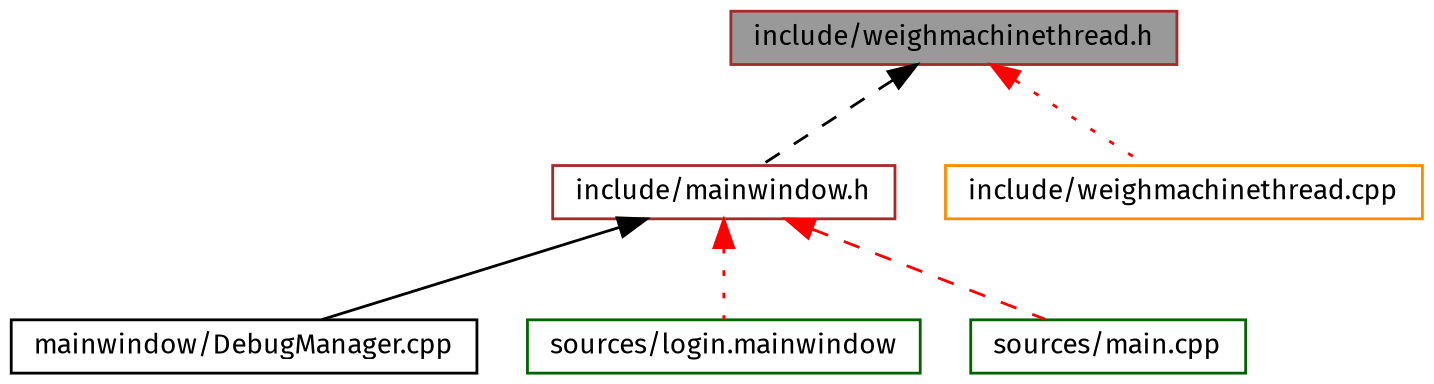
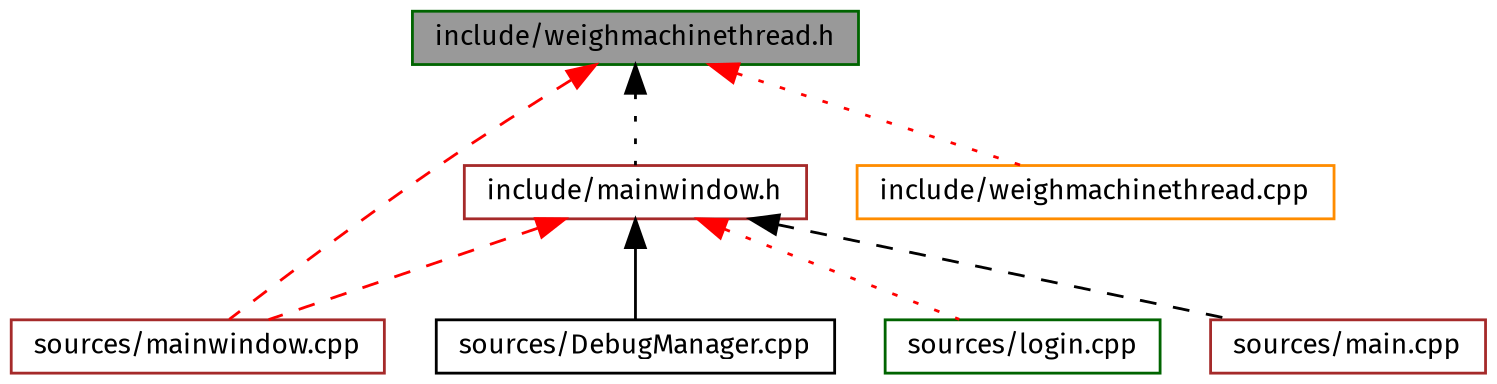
  digraph {
    fontname="Fira Sans"
    node [color=brown fillcolor=white fontname="Fira Sans" fontsize=10 shape=box style=filled]
    edge [color=red dir=back fontname="Fira Sans" fontsize=10 labelfontname=Helvetica labelfontsize=10 style=dashed]
-   n1 [fillcolor=grey60 fontcolor=black height=0.2 label="include/weighmachinethread.h" width=0.4]
+   n1 [color=darkgreen fillcolor=grey60 fontcolor=black height=0.2 label="include/weighmachinethread.h" width=0.4]
    n2 [height=0.2 label="include/mainwindow.h" width=0.4]
+   n3 [height=0.2 label="sources/mainwindow.cpp" width=0.4]
    n4 [color=darkorange height=0.2 label="include/weighmachinethread.cpp" width=0.4]
-   n5 [color=black height=0.2 label="mainwindow/DebugManager.cpp" width=0.4]
-   n6 [color=darkgreen height=0.2 label="sources/login.mainwindow" width=0.4]
-   n7 [color=darkgreen height=0.2 label="sources/main.cpp" width=0.4]
-   n1 -> n2 [color=black]
+   n5 [color=black height=0.2 label="sources/DebugManager.cpp" width=0.4]
+   n6 [color=darkgreen height=0.2 label="sources/login.cpp" width=0.4]
+   n7 [height=0.2 label="sources/main.cpp" width=0.4]
+   n1 -> n2 [color=black style=dotted]
+   n1 -> n3
    n1 -> n4 [style=dotted]
+   n2 -> n3
    n2 -> n5 [color=black style=solid]
    n2 -> n6 [style=dotted]
-   n2 -> n7
+   n2 -> n7 [color=black]
  }
